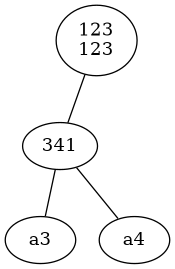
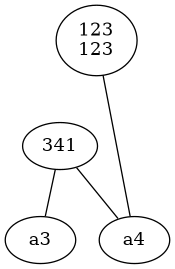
  graph {
    n1 [label="123\n123"]
    n2 [label=341]
    a3
    a4
-   n1 -- n2
+   n1 -- a4
    n2 -- a3
    n2 -- a4
  }
